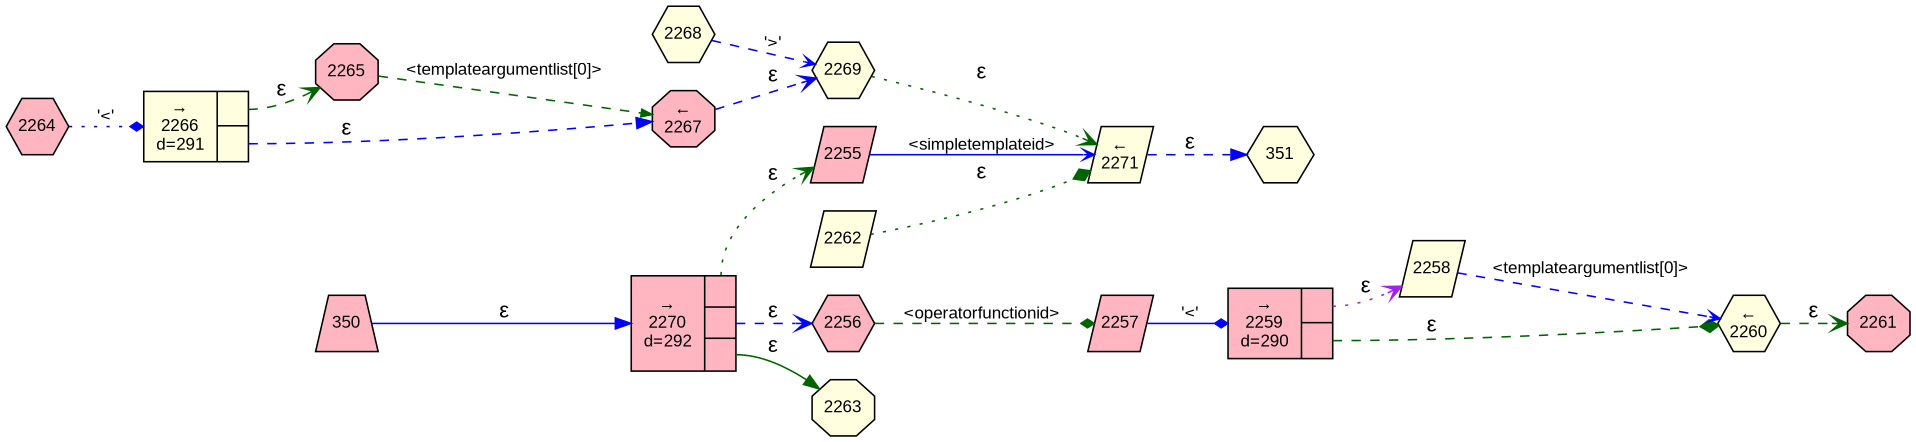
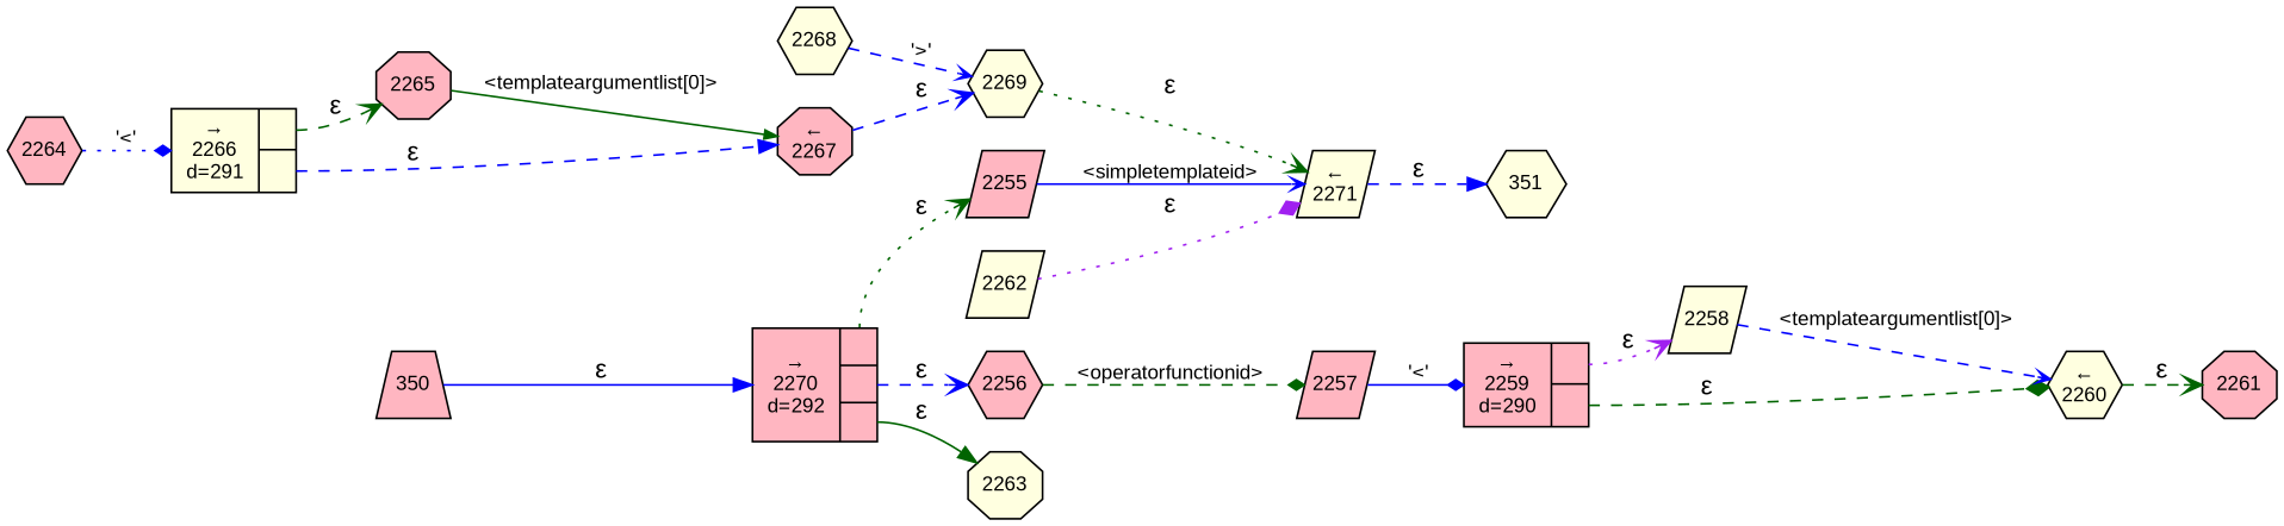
  digraph {
    fontname="Liberation Sans"
    rankdir=LR
    node [fillcolor=lightpink fixedsize=true fontname="Liberation Sans" fontsize=11 shape=hexagon style=filled peripheries=1]
    edge [arrowhead=vee color=blue fontname="Liberation Sans" style=dashed]
    n1 [fillcolor=lightyellow label=351 width=.6 peripheries=""]
    n2 [label=2255 shape=parallelogram width=.55]
    n3 [fillcolor=lightyellow label="&larr;\n2271" shape=parallelogram width=.55]
    n4 [label=2256 width=.55]
    n5 [label=2257 shape=parallelogram width=.55]
    n6 [fixedsize=false label="{&rarr;\n2259\nd=290|{<p0>|<p1>}}" shape=record]
    n7 [fillcolor=lightyellow label=2258 shape=parallelogram width=.55]
    n8 [fillcolor=lightyellow label="&larr;\n2260" width=.55]
    n9 [label=2261 shape=octagon width=.55]
    n10 [fillcolor=lightyellow label=2262 shape=parallelogram width=.55]
    n11 [fillcolor=lightyellow label=2263 shape=octagon width=.55]
    n12 [label=2264 width=.55]
    n13 [fillcolor=lightyellow fixedsize=false label="{&rarr;\n2266\nd=291|{<p0>|<p1>}}" shape=record]
    n14 [label=2265 shape=octagon width=.55]
    n15 [label="&larr;\n2267" shape=octagon width=.55]
    n16 [fillcolor=lightyellow label=2269 width=.55]
    n17 [fillcolor=lightyellow label=2268 width=.55]
    n18 [label=350 shape=trapezium width=.55]
    n19 [fixedsize=false label="{&rarr;\n2270\nd=292|{<p0>|<p1>|<p2>}}" shape=record]
    n2 -> n3 [arrowsize=.7 fontsize=11 label="<simpletemplateid>" style=solid]
    n3 -> n1 [arrowhead=normal label="&epsilon;"]
    n4 -> n5 [arrowhead=diamond arrowsize=.7 color=darkgreen fontsize=11 label="<operatorfunctionid>"]
    n5 -> n6 [arrowhead=diamond arrowsize=.7 fontsize=11 label="'<'" style=solid]
    n6 -> n7 [color=purple label="&epsilon;" style=dotted tailport=p0]
    n6 -> n8 [arrowhead=diamond color=darkgreen label="&epsilon;" tailport=p1]
    n7 -> n8 [arrowsize=.7 fontsize=11 label="<templateargumentlist[0]>"]
    n8 -> n9 [color=darkgreen label="&epsilon;"]
-   n10 -> n3 [arrowhead=diamond color=darkgreen label="&epsilon;" style=dotted]
+   n10 -> n3 [arrowhead=diamond color=purple label="&epsilon;" style=dotted]
    n12 -> n13 [arrowhead=diamond arrowsize=.7 fontsize=11 label="'<'" style=dotted]
    n13 -> n14 [color=darkgreen label="&epsilon;" tailport=p0]
    n13 -> n15 [arrowhead=normal label="&epsilon;" tailport=p1]
-   n14 -> n15 [arrowhead=normal arrowsize=.7 color=darkgreen fontsize=11 label="<templateargumentlist[0]>"]
+   n14 -> n15 [arrowhead=normal arrowsize=.7 color=darkgreen fontsize=11 label="<templateargumentlist[0]>" style=solid]
    n15 -> n16 [label="&epsilon;"]
    n16 -> n3 [color=darkgreen label="&epsilon;" style=dotted]
    n17 -> n16 [arrowsize=.7 fontsize=11 label="'>'"]
    n18 -> n19 [arrowhead=normal label="&epsilon;" style=solid]
    n19 -> n2 [color=darkgreen label="&epsilon;" style=dotted tailport=p0]
    n19 -> n4 [label="&epsilon;" tailport=p1]
    n19 -> n11 [arrowhead=normal color=darkgreen label="&epsilon;" style=solid tailport=p2]
  }
